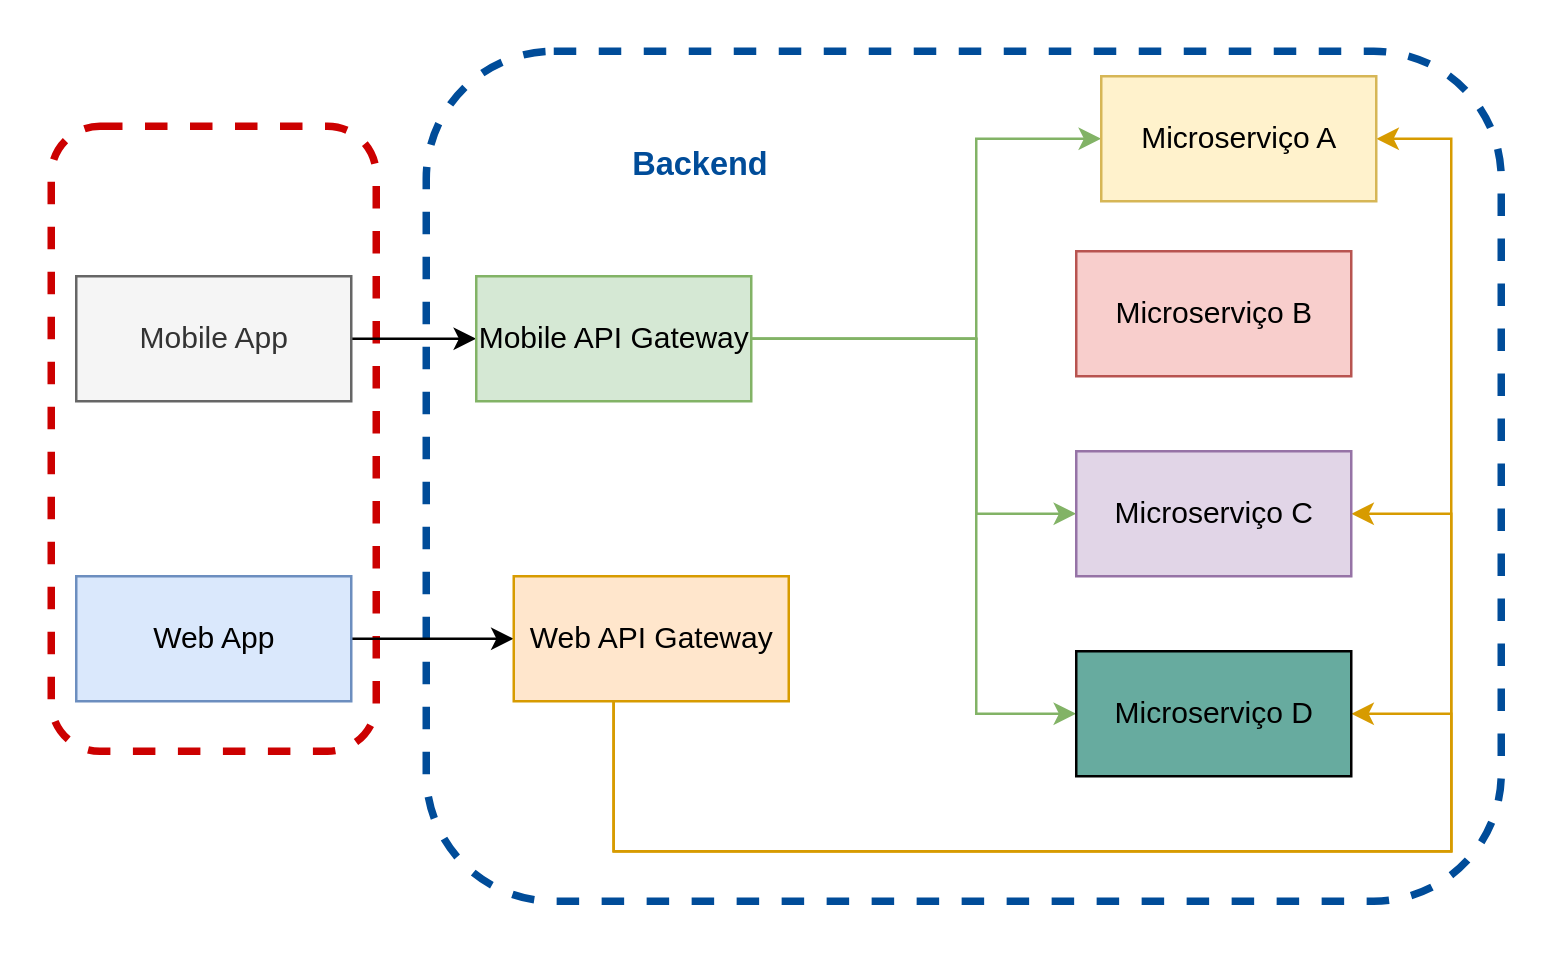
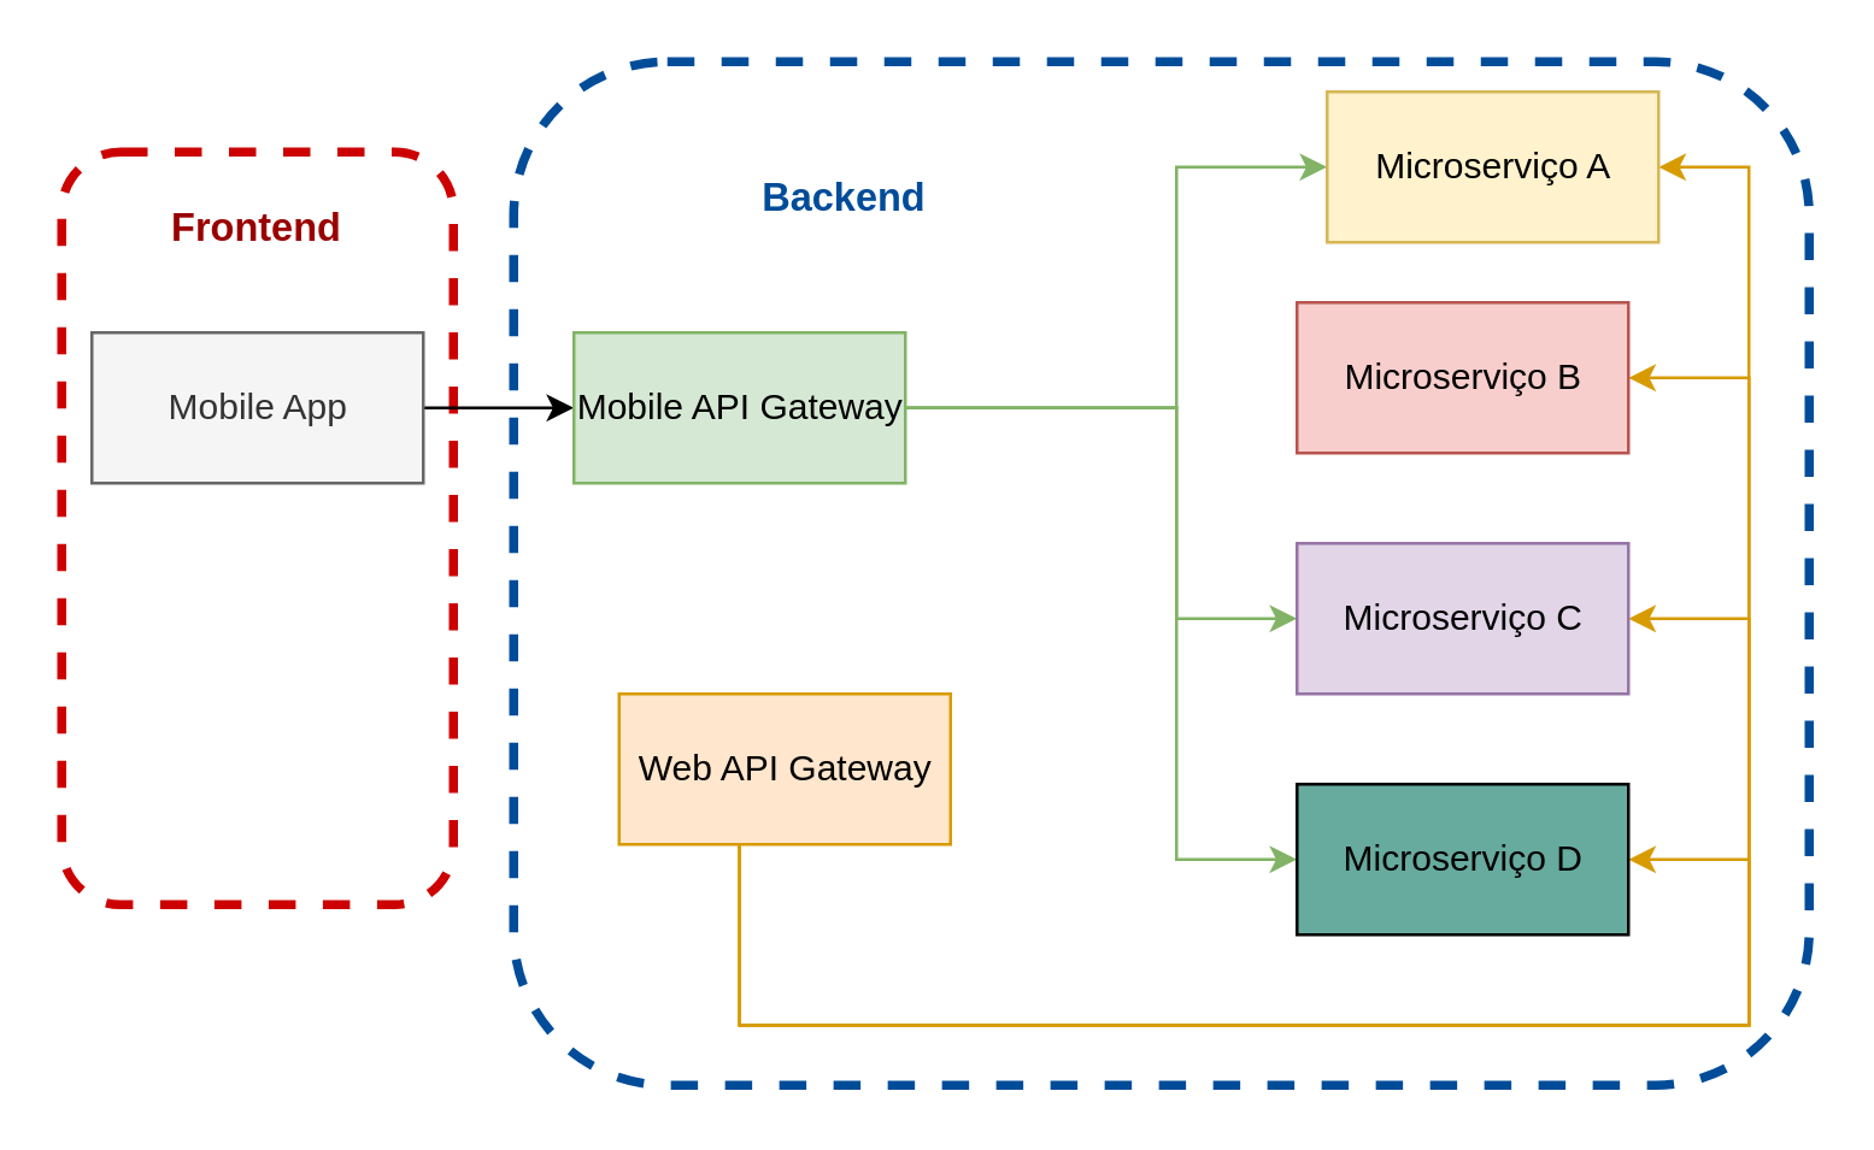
  <mxCell id="0" />
  <mxCell id="1" parent="0" />
  <mxCell id="2" value="" style="rounded=1;whiteSpace=wrap;html=1;strokeWidth=3;dashed=1;fontColor=#004C99;strokeColor=#004C99;" vertex="1" parent="1"><mxGeometry x="170" y="20" width="430" height="340" as="geometry" /></mxCell>
  <mxCell id="3" value="" style="rounded=1;whiteSpace=wrap;html=1;strokeWidth=3;dashed=1;strokeColor=#CC0000;" vertex="1" parent="1"><mxGeometry x="20" y="50" width="130" height="250" as="geometry" /></mxCell>
  <mxCell id="4" style="edgeStyle=orthogonalEdgeStyle;rounded=0;orthogonalLoop=1;jettySize=auto;html=1;entryX=0;entryY=0.5;entryDx=0;entryDy=0;" edge="1" parent="1" source="5" target="11"><mxGeometry relative="1" as="geometry" /></mxCell>
  <mxCell id="5" value="Mobile App" style="html=1;fillColor=#f5f5f5;fontColor=#333333;strokeColor=#666666;" vertex="1" parent="1"><mxGeometry x="30" y="110" width="110" height="50" as="geometry" /></mxCell>
- <mxCell id="6" style="edgeStyle=orthogonalEdgeStyle;rounded=0;orthogonalLoop=1;jettySize=auto;html=1;entryX=0;entryY=0.5;entryDx=0;entryDy=0;" edge="1" parent="1" source="7" target="16"><mxGeometry relative="1" as="geometry" /></mxCell>
- <mxCell id="7" value="Web App" style="html=1;fillColor=#dae8fc;strokeColor=#6c8ebf;" vertex="1" parent="1"><mxGeometry x="30" y="230" width="110" height="50" as="geometry" /></mxCell>
  <mxCell id="8" style="edgeStyle=orthogonalEdgeStyle;rounded=0;orthogonalLoop=1;jettySize=auto;html=1;entryX=0;entryY=0.5;entryDx=0;entryDy=0;fillColor=#d5e8d4;strokeColor=#82b366;" edge="1" parent="1" source="11" target="17"><mxGeometry relative="1" as="geometry"><Array as="points"><mxPoint x="390" y="135" /><mxPoint x="390" y="55" /></Array></mxGeometry></mxCell>
  <mxCell id="9" style="edgeStyle=orthogonalEdgeStyle;rounded=0;orthogonalLoop=1;jettySize=auto;html=1;entryX=0;entryY=0.5;entryDx=0;entryDy=0;fillColor=#d5e8d4;strokeColor=#82b366;" edge="1" parent="1" source="11" target="19"><mxGeometry relative="1" as="geometry"><Array as="points"><mxPoint x="390" y="135" /><mxPoint x="390" y="205" /></Array></mxGeometry></mxCell>
  <mxCell id="10" style="edgeStyle=orthogonalEdgeStyle;rounded=0;orthogonalLoop=1;jettySize=auto;html=1;entryX=0;entryY=0.5;entryDx=0;entryDy=0;fillColor=#d5e8d4;strokeColor=#82b366;" edge="1" parent="1" source="11" target="20"><mxGeometry relative="1" as="geometry"><Array as="points"><mxPoint x="390" y="135" /><mxPoint x="390" y="285" /></Array></mxGeometry></mxCell>
  <mxCell id="11" value="Mobile API Gateway" style="html=1;fillColor=#d5e8d4;strokeColor=#82b366;" vertex="1" parent="1"><mxGeometry x="190" y="110" width="110" height="50" as="geometry" /></mxCell>
  <mxCell id="12" style="edgeStyle=orthogonalEdgeStyle;rounded=0;orthogonalLoop=1;jettySize=auto;html=1;entryX=1;entryY=0.5;entryDx=0;entryDy=0;fillColor=#ffe6cc;strokeColor=#d79b00;" edge="1" parent="1" source="16" target="19"><mxGeometry relative="1" as="geometry"><Array as="points"><mxPoint x="245" y="340" /><mxPoint x="580" y="340" /><mxPoint x="580" y="205" /></Array></mxGeometry></mxCell>
+ <mxCell id="13" style="edgeStyle=orthogonalEdgeStyle;rounded=0;orthogonalLoop=1;jettySize=auto;html=1;entryX=1;entryY=0.5;entryDx=0;entryDy=0;fillColor=#ffe6cc;strokeColor=#d79b00;" edge="1" parent="1" source="16" target="18"><mxGeometry relative="1" as="geometry"><Array as="points"><mxPoint x="245" y="340" /><mxPoint x="580" y="340" /><mxPoint x="580" y="125" /></Array></mxGeometry></mxCell>
  <mxCell id="14" style="edgeStyle=orthogonalEdgeStyle;rounded=0;orthogonalLoop=1;jettySize=auto;html=1;entryX=1;entryY=0.5;entryDx=0;entryDy=0;fillColor=#ffe6cc;strokeColor=#d79b00;" edge="1" parent="1" source="16" target="17"><mxGeometry relative="1" as="geometry"><Array as="points"><mxPoint x="245" y="340" /><mxPoint x="580" y="340" /><mxPoint x="580" y="55" /></Array></mxGeometry></mxCell>
  <mxCell id="15" style="edgeStyle=orthogonalEdgeStyle;rounded=0;orthogonalLoop=1;jettySize=auto;html=1;fillColor=#ffe6cc;strokeColor=#d79b00;" edge="1" parent="1" source="16" target="20"><mxGeometry relative="1" as="geometry"><Array as="points"><mxPoint x="245" y="340" /><mxPoint x="580" y="340" /><mxPoint x="580" y="285" /></Array></mxGeometry></mxCell>
  <mxCell id="16" value="Web API Gateway" style="html=1;fillColor=#ffe6cc;strokeColor=#d79b00;" vertex="1" parent="1"><mxGeometry x="205" y="230" width="110" height="50" as="geometry" /></mxCell>
  <mxCell id="17" value="Microserviço A" style="html=1;fillColor=#fff2cc;strokeColor=#d6b656;" vertex="1" parent="1"><mxGeometry x="440" y="30" width="110" height="50" as="geometry" /></mxCell>
  <mxCell id="18" value="Microserviço B" style="html=1;fillColor=#f8cecc;strokeColor=#b85450;" vertex="1" parent="1"><mxGeometry x="430" y="100" width="110" height="50" as="geometry" /></mxCell>
  <mxCell id="19" value="Microserviço C" style="html=1;fillColor=#e1d5e7;strokeColor=#9673a6;" vertex="1" parent="1"><mxGeometry x="430" y="180" width="110" height="50" as="geometry" /></mxCell>
  <mxCell id="20" value="Microserviço D" style="html=1;fillColor=#67AB9F;" vertex="1" parent="1"><mxGeometry x="430" y="260" width="110" height="50" as="geometry" /></mxCell>
+ <mxCell id="21" value="&lt;b style=&quot;font-size: 13px;&quot;&gt;Frontend&lt;/b&gt;" style="text;html=1;strokeColor=none;fillColor=none;align=center;verticalAlign=middle;whiteSpace=wrap;rounded=0;dashed=1;fontColor=#990000;fontSize=13;" vertex="1" parent="1"><mxGeometry x="55" y="60" width="60" height="30" as="geometry" /></mxCell>
  <mxCell id="22" value="&lt;b style=&quot;font-size: 13px;&quot;&gt;Backend&lt;/b&gt;" style="text;html=1;strokeColor=none;fillColor=none;align=center;verticalAlign=middle;whiteSpace=wrap;rounded=0;dashed=1;fontColor=#004C99;fontSize=13;" vertex="1" parent="1"><mxGeometry x="250" y="50" width="60" height="30" as="geometry" /></mxCell>
